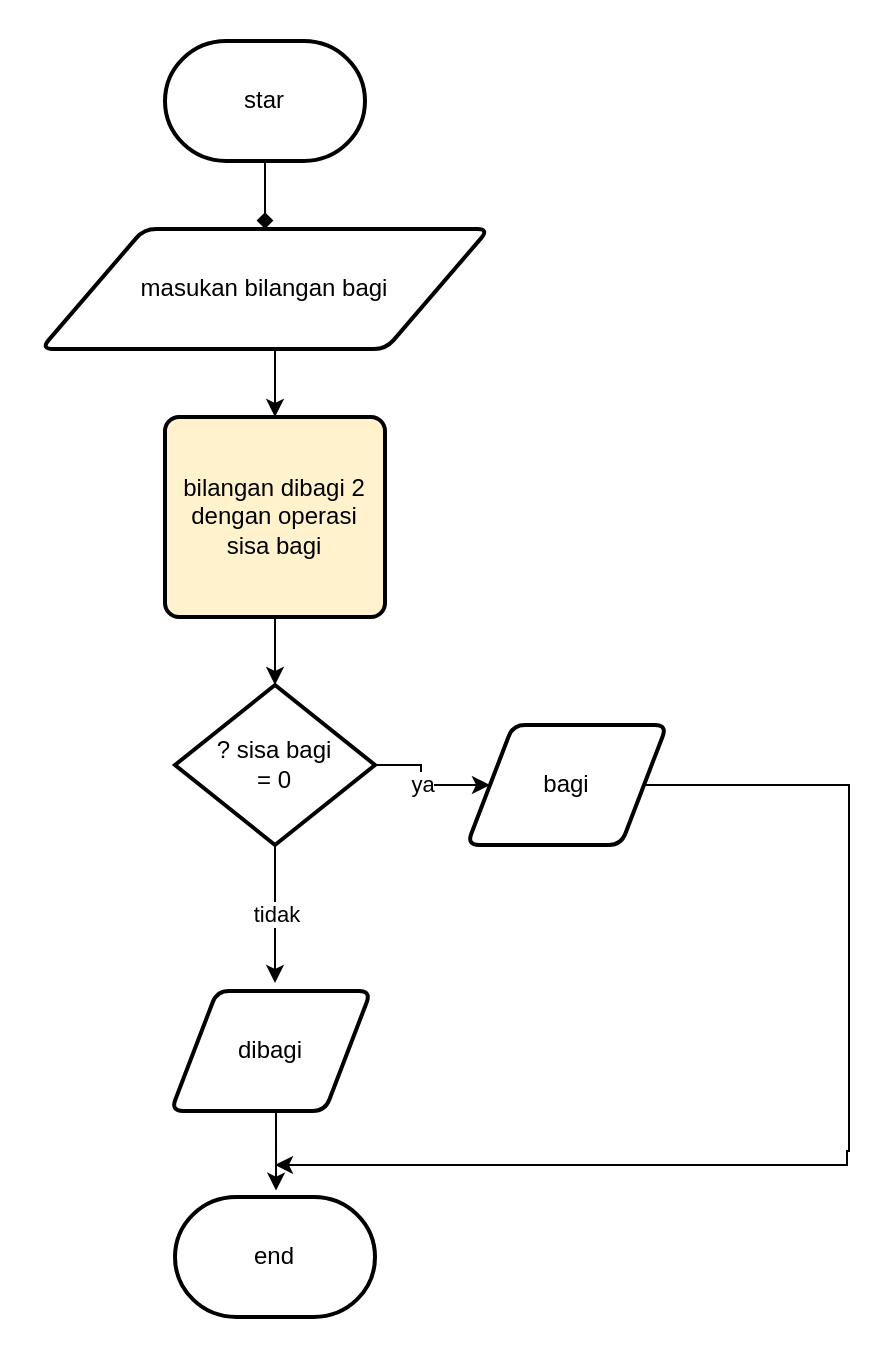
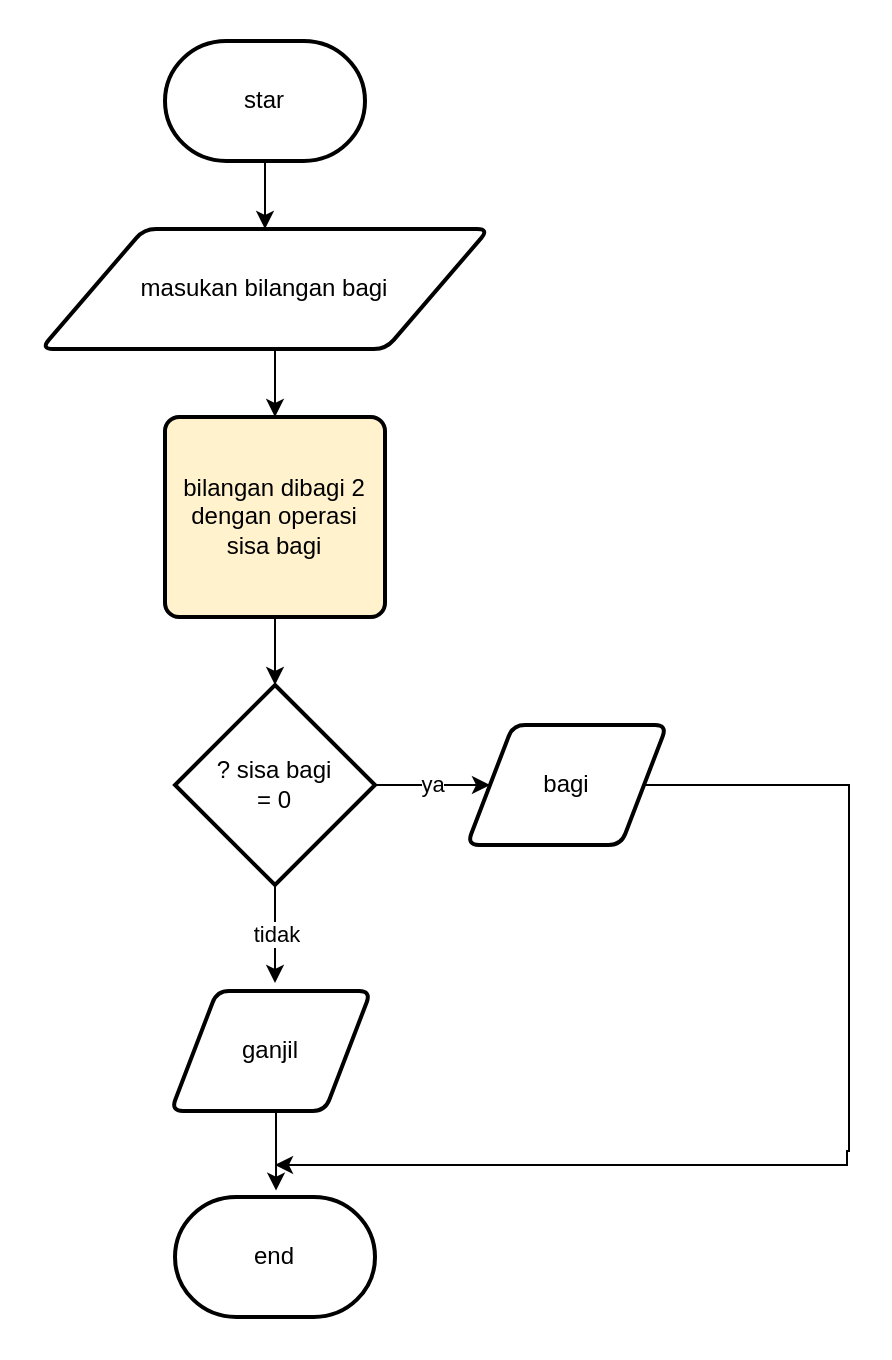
  <mxCell id="0" />
  <mxCell id="1" parent="0" />
- <mxCell id="2" style="edgeStyle=orthogonalEdgeStyle;rounded=0;orthogonalLoop=1;jettySize=auto;html=1;exitX=0.5;exitY=1;exitDx=0;exitDy=0;exitPerimeter=0;endArrow=diamond;" edge="1" parent="1" source="3" target="5"><mxGeometry relative="1" as="geometry" /></mxCell>
+ <mxCell id="2" style="edgeStyle=orthogonalEdgeStyle;rounded=0;orthogonalLoop=1;jettySize=auto;html=1;exitX=0.5;exitY=1;exitDx=0;exitDy=0;exitPerimeter=0;" edge="1" parent="1" source="3" target="5"><mxGeometry relative="1" as="geometry" /></mxCell>
  <mxCell id="3" value="star" style="strokeWidth=2;html=1;shape=mxgraph.flowchart.terminator;whiteSpace=wrap;" vertex="1" parent="1"><mxGeometry x="82" y="20" width="100" height="60" as="geometry" /></mxCell>
  <mxCell id="4" style="edgeStyle=orthogonalEdgeStyle;rounded=0;orthogonalLoop=1;jettySize=auto;html=1;exitX=0.5;exitY=1;exitDx=0;exitDy=0;entryX=0.5;entryY=0;entryDx=0;entryDy=0;" edge="1" parent="1" source="5" target="6"><mxGeometry relative="1" as="geometry" /></mxCell>
  <mxCell id="5" value="masukan bilangan bagi" style="shape=parallelogram;html=1;strokeWidth=2;perimeter=parallelogramPerimeter;whiteSpace=wrap;rounded=1;arcSize=12;size=0.23;" vertex="1" parent="1"><mxGeometry x="20" y="114" width="224" height="60" as="geometry" /></mxCell>
  <mxCell id="6" value="&lt;div&gt;bilangan dibagi 2&lt;/div&gt;&lt;div&gt;dengan operasi&lt;/div&gt;&lt;div&gt;sisa bagi&lt;br&gt;&lt;/div&gt;" style="rounded=1;whiteSpace=wrap;html=1;absoluteArcSize=1;arcSize=14;strokeWidth=2;fillColor=#fff2cc;" vertex="1" parent="1"><mxGeometry x="82" y="208" width="110" height="100" as="geometry" /></mxCell>
  <mxCell id="7" value="ya" style="edgeStyle=orthogonalEdgeStyle;rounded=0;orthogonalLoop=1;jettySize=auto;html=1;exitX=1;exitY=0.5;exitDx=0;exitDy=0;exitPerimeter=0;entryX=0;entryY=0.5;entryDx=0;entryDy=0;" edge="1" parent="1" source="9" target="12"><mxGeometry relative="1" as="geometry" /></mxCell>
  <mxCell id="8" value="tidak" style="edgeStyle=orthogonalEdgeStyle;rounded=0;orthogonalLoop=1;jettySize=auto;html=1;exitX=0.5;exitY=1;exitDx=0;exitDy=0;exitPerimeter=0;" edge="1" parent="1" source="9"><mxGeometry relative="1" as="geometry"><mxPoint x="137" y="491" as="targetPoint" /></mxGeometry></mxCell>
- <mxCell id="9" value="&lt;div&gt;? sisa bagi&lt;/div&gt;&lt;div&gt;= 0&lt;br&gt;&lt;/div&gt;" style="strokeWidth=2;html=1;shape=mxgraph.flowchart.decision;whiteSpace=wrap;" vertex="1" parent="1"><mxGeometry x="87" y="342" width="100" height="80" as="geometry" /></mxCell>
+ <mxCell id="9" value="&lt;div&gt;? sisa bagi&lt;/div&gt;&lt;div&gt;= 0&lt;br&gt;&lt;/div&gt;" style="strokeWidth=2;html=1;shape=mxgraph.flowchart.decision;whiteSpace=wrap;" vertex="1" parent="1"><mxGeometry x="87" y="342" width="100" height="100" as="geometry" /></mxCell>
  <mxCell id="10" style="edgeStyle=orthogonalEdgeStyle;rounded=0;orthogonalLoop=1;jettySize=auto;html=1;exitX=0.5;exitY=1;exitDx=0;exitDy=0;entryX=0.5;entryY=0;entryDx=0;entryDy=0;entryPerimeter=0;" edge="1" parent="1" source="6" target="9"><mxGeometry relative="1" as="geometry" /></mxCell>
  <mxCell id="11" style="edgeStyle=orthogonalEdgeStyle;rounded=0;orthogonalLoop=1;jettySize=auto;html=1;exitX=1;exitY=0.5;exitDx=0;exitDy=0;" edge="1" parent="1" source="12"><mxGeometry relative="1" as="geometry"><mxPoint x="137" y="582" as="targetPoint" /><Array as="points"><mxPoint x="424" y="392" /><mxPoint x="424" y="575" /><mxPoint x="423" y="575" /></Array></mxGeometry></mxCell>
  <mxCell id="12" value="bagi" style="shape=parallelogram;html=1;strokeWidth=2;perimeter=parallelogramPerimeter;whiteSpace=wrap;rounded=1;arcSize=12;size=0.23;" vertex="1" parent="1"><mxGeometry x="233" y="362" width="100" height="60" as="geometry" /></mxCell>
  <mxCell id="13" style="edgeStyle=orthogonalEdgeStyle;rounded=0;orthogonalLoop=1;jettySize=auto;html=1;exitX=0.5;exitY=1;exitDx=0;exitDy=0;" edge="1" parent="1" source="14"><mxGeometry relative="1" as="geometry"><mxPoint x="137.524" y="594.81" as="targetPoint" /></mxGeometry></mxCell>
- <mxCell id="14" value="dibagi" style="shape=parallelogram;html=1;strokeWidth=2;perimeter=parallelogramPerimeter;whiteSpace=wrap;rounded=1;arcSize=12;size=0.23;" vertex="1" parent="1"><mxGeometry x="85" y="495" width="100" height="60" as="geometry" /></mxCell>
+ <mxCell id="14" value="ganjil" style="shape=parallelogram;html=1;strokeWidth=2;perimeter=parallelogramPerimeter;whiteSpace=wrap;rounded=1;arcSize=12;size=0.23;" vertex="1" parent="1"><mxGeometry x="85" y="495" width="100" height="60" as="geometry" /></mxCell>
  <mxCell id="15" value="end" style="strokeWidth=2;html=1;shape=mxgraph.flowchart.terminator;whiteSpace=wrap;" vertex="1" parent="1"><mxGeometry x="87" y="598" width="100" height="60" as="geometry" /></mxCell>
